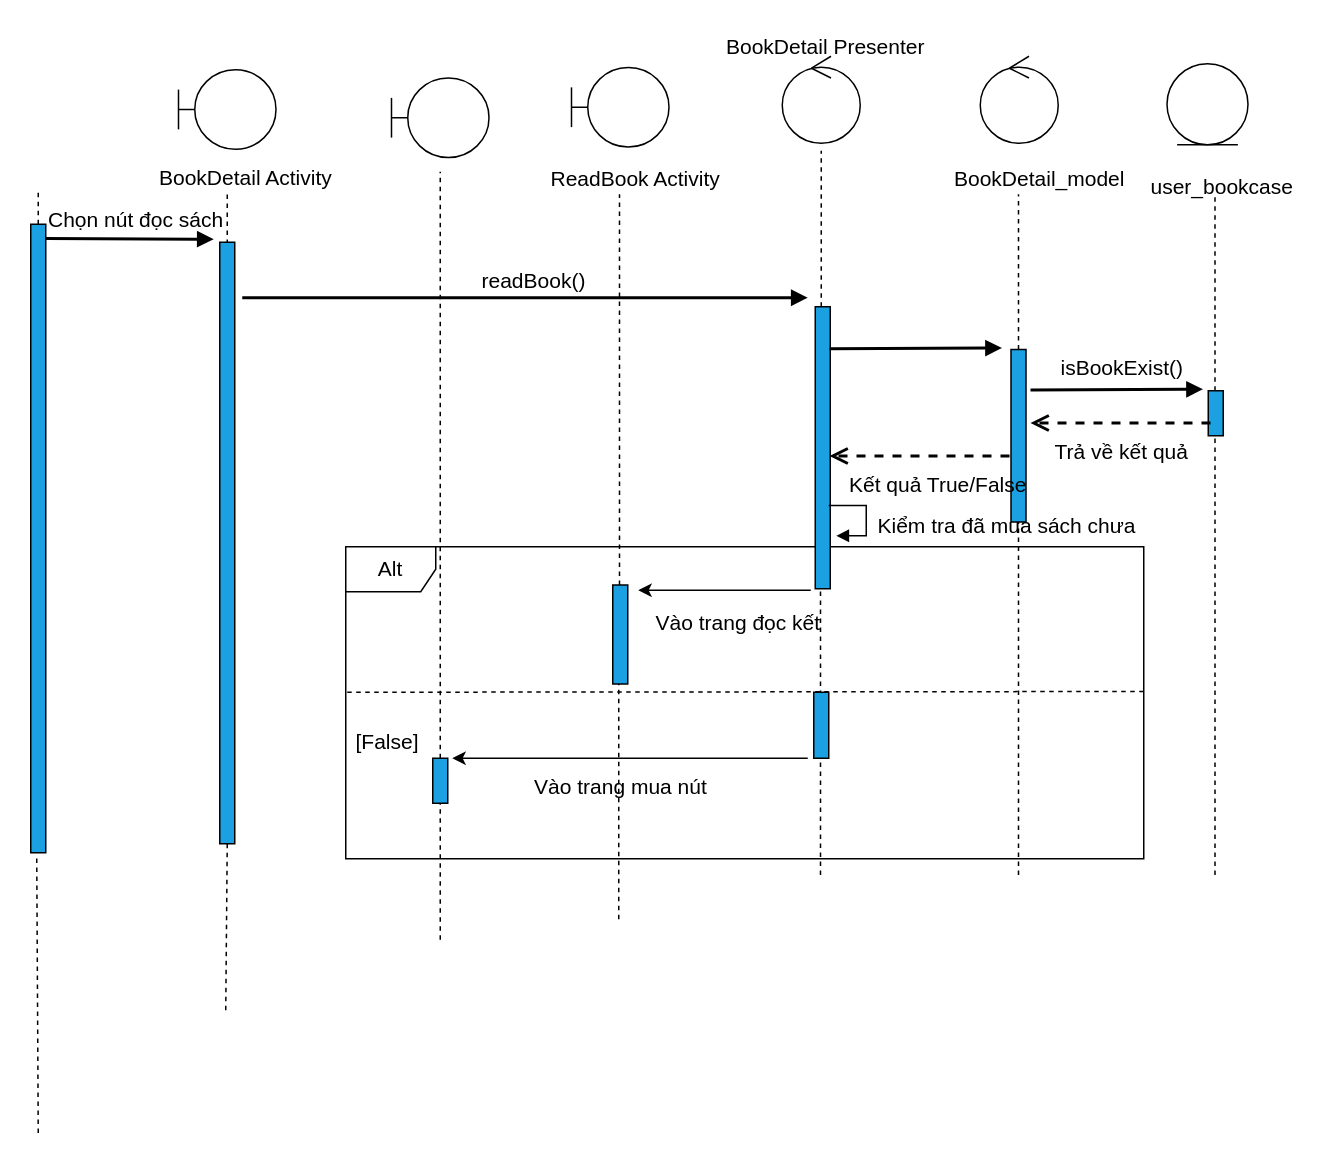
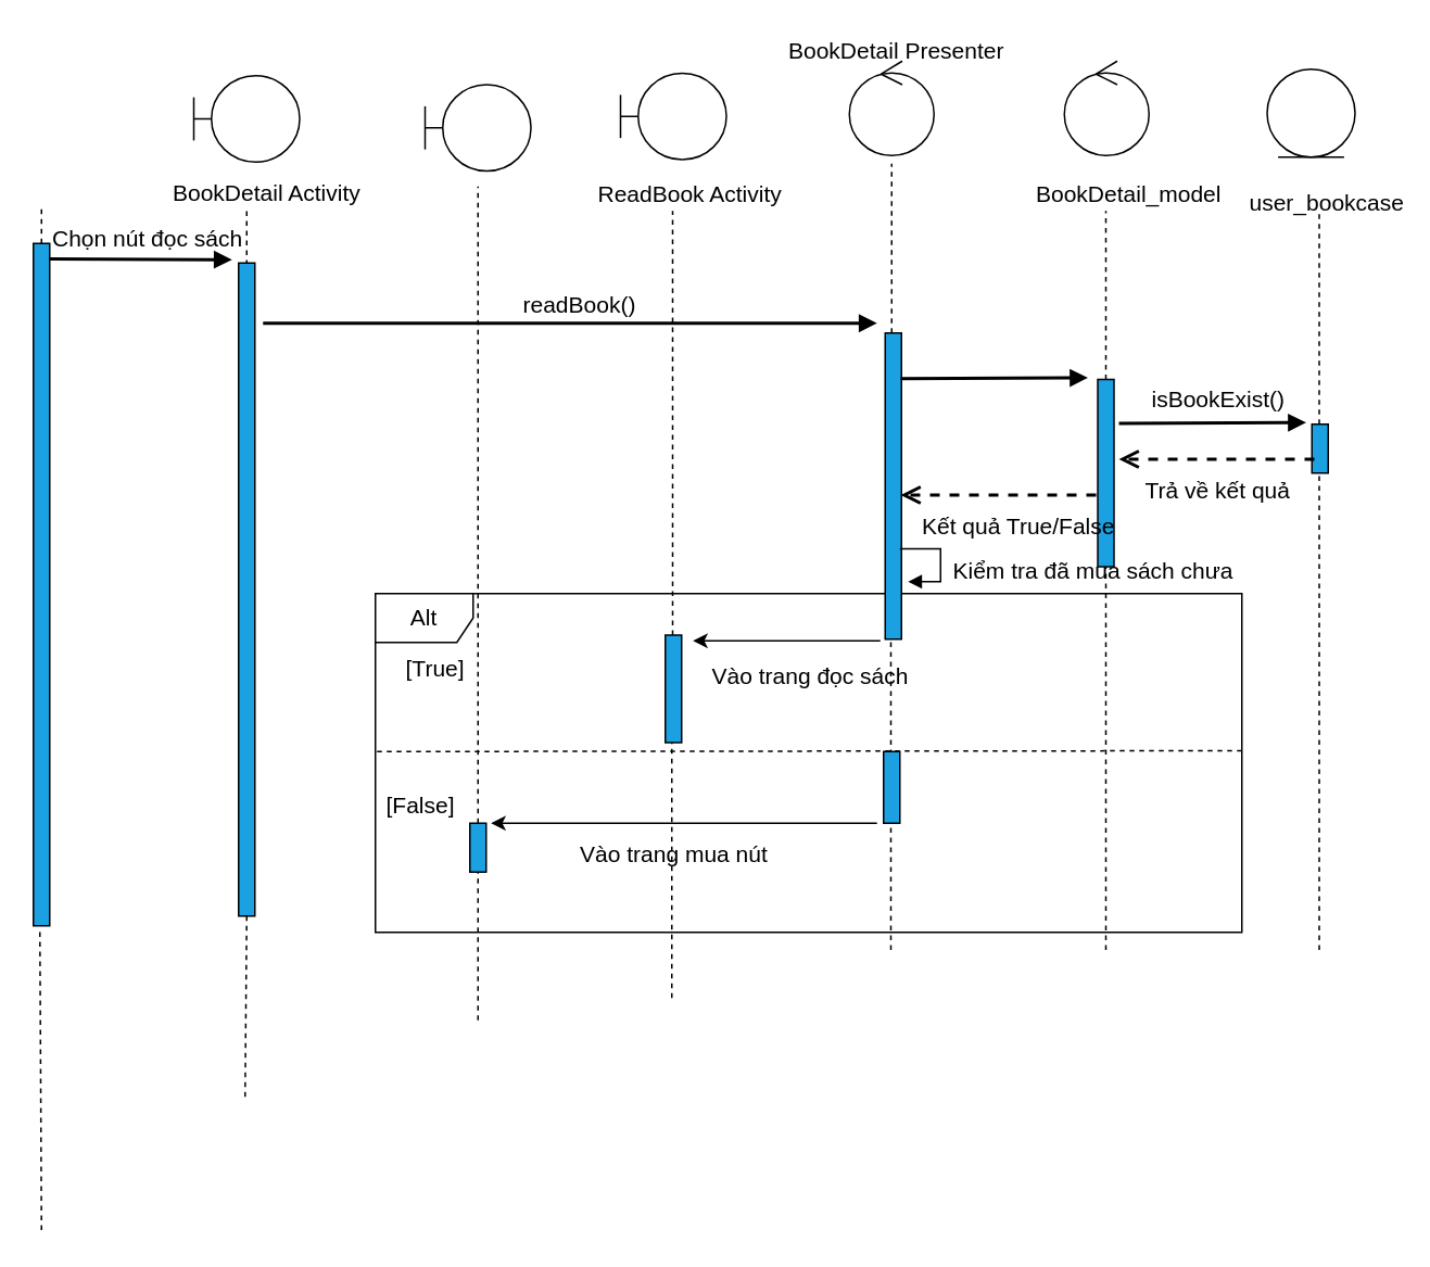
  <mxCell id="0" />
  <mxCell id="1" parent="0" />
  <mxCell id="2" value="" style="ellipse;shape=umlControl;whiteSpace=wrap;html=1;strokeColor=#000000;fontSize=14;" parent="1" vertex="1"><mxGeometry x="653" y="37" width="52" height="58" as="geometry" /></mxCell>
  <mxCell id="3" value="" style="shape=umlBoundary;whiteSpace=wrap;html=1;strokeColor=#000000;fontSize=14;" parent="1" vertex="1"><mxGeometry x="118.5" y="46" width="65" height="53" as="geometry" /></mxCell>
  <mxCell id="4" value="BookDetail Activity" style="text;html=1;resizable=0;points=[];autosize=1;align=left;verticalAlign=top;spacingTop=-4;fontSize=14;" parent="1" vertex="1"><mxGeometry x="103.5" y="106.5" width="109" height="14" as="geometry" /></mxCell>
  <mxCell id="5" value="" style="ellipse;shape=umlEntity;whiteSpace=wrap;html=1;strokeColor=#000000;fontSize=14;" parent="1" vertex="1"><mxGeometry x="777.5" y="42" width="54" height="54" as="geometry" /></mxCell>
  <mxCell id="6" value="" style="endArrow=block;endFill=1;endSize=6;html=1;strokeWidth=2;fontSize=14;" parent="1" edge="1"><mxGeometry width="100" relative="1" as="geometry"><mxPoint x="30" y="158.5" as="sourcePoint" /><mxPoint x="142" y="159" as="targetPoint" /></mxGeometry></mxCell>
  <mxCell id="7" value="" style="ellipse;shape=umlControl;whiteSpace=wrap;html=1;strokeColor=#000000;fontSize=14;" parent="1" vertex="1"><mxGeometry x="521" y="37" width="52" height="58" as="geometry" /></mxCell>
  <mxCell id="8" value="user_bookcase" style="text;html=1;resizable=0;points=[];autosize=1;align=left;verticalAlign=top;spacingTop=-4;fontSize=14;" parent="1" vertex="1"><mxGeometry x="764.5" y="112.5" width="91" height="14" as="geometry" /></mxCell>
  <mxCell id="9" value="" style="endArrow=block;endFill=1;endSize=6;html=1;strokeWidth=2;fontSize=14;" parent="1" edge="1"><mxGeometry width="100" relative="1" as="geometry"><mxPoint x="161" y="198" as="sourcePoint" /><mxPoint x="538" y="198" as="targetPoint" /></mxGeometry></mxCell>
  <mxCell id="10" value="Chọn nút đọc sách" style="text;html=1;resizable=0;points=[];autosize=1;align=left;verticalAlign=top;spacingTop=-4;fillColor=#ffffff;fontSize=14;" parent="1" vertex="1"><mxGeometry x="30" y="135" width="110" height="14" as="geometry" /></mxCell>
  <mxCell id="11" value="" style="endArrow=none;dashed=1;html=1;strokeWidth=1;fontSize=14;" parent="1" source="12" edge="1"><mxGeometry width="50" height="50" relative="1" as="geometry"><mxPoint x="25" y="518" as="sourcePoint" /><mxPoint x="25" y="128" as="targetPoint" /></mxGeometry></mxCell>
  <mxCell id="12" value="" style="html=1;points=[];perimeter=orthogonalPerimeter;fillColor=#1ba1e2;strokeColor=#000000;fontColor=#ffffff;fontSize=14;" parent="1" vertex="1"><mxGeometry x="20" y="149" width="10" height="419" as="geometry" /></mxCell>
  <mxCell id="13" value="" style="endArrow=none;dashed=1;html=1;strokeWidth=1;exitX=0.4;exitY=1.009;exitDx=0;exitDy=0;exitPerimeter=0;fontSize=14;" parent="1" source="12" edge="1"><mxGeometry width="50" height="50" relative="1" as="geometry"><mxPoint x="25" y="518" as="sourcePoint" /><mxPoint x="25" y="755.353" as="targetPoint" /></mxGeometry></mxCell>
  <mxCell id="14" value="" style="endArrow=none;dashed=1;html=1;strokeWidth=1;exitX=0.5;exitY=0.003;exitDx=0;exitDy=0;exitPerimeter=0;fontSize=14;" parent="1" source="15" edge="1"><mxGeometry width="50" height="50" relative="1" as="geometry"><mxPoint x="151" y="518" as="sourcePoint" /><mxPoint x="151" y="129" as="targetPoint" /></mxGeometry></mxCell>
  <mxCell id="15" value="" style="html=1;points=[];perimeter=orthogonalPerimeter;fillColor=#1ba1e2;strokeColor=#000000;fontColor=#ffffff;fontSize=14;" parent="1" vertex="1"><mxGeometry x="146" y="161" width="10" height="401" as="geometry" /></mxCell>
  <mxCell id="16" value="" style="endArrow=none;dashed=1;html=1;strokeWidth=1;exitX=0.5;exitY=1;exitDx=0;exitDy=0;exitPerimeter=0;fontSize=14;" parent="1" source="15" edge="1"><mxGeometry width="50" height="50" relative="1" as="geometry"><mxPoint x="151" y="518" as="sourcePoint" /><mxPoint x="150" y="673" as="targetPoint" /></mxGeometry></mxCell>
  <mxCell id="17" value="" style="shape=umlBoundary;whiteSpace=wrap;html=1;strokeColor=#000000;fontSize=14;" parent="1" vertex="1"><mxGeometry x="260.5" y="51.5" width="65" height="53" as="geometry" /></mxCell>
  <mxCell id="18" value="BookDetail Presenter" style="text;html=1;resizable=0;points=[];autosize=1;align=left;verticalAlign=top;spacingTop=-4;fontSize=14;" parent="1" vertex="1"><mxGeometry x="481.5" y="20" width="123" height="14" as="geometry" /></mxCell>
  <mxCell id="19" value="BookDetail_model" style="text;html=1;resizable=0;points=[];autosize=1;align=left;verticalAlign=top;spacingTop=-4;fontSize=14;" parent="1" vertex="1"><mxGeometry x="633.5" y="108" width="107" height="14" as="geometry" /></mxCell>
  <mxCell id="20" value="Alt&lt;br style=&quot;font-size: 14px;&quot;&gt;" style="shape=umlFrame;whiteSpace=wrap;html=1;fontSize=14;" parent="1" vertex="1"><mxGeometry x="230" y="364" width="532" height="208" as="geometry" /></mxCell>
  <mxCell id="21" value="" style="endArrow=none;dashed=1;html=1;strokeWidth=1;fontSize=14;" parent="1" source="25" edge="1"><mxGeometry width="50" height="50" relative="1" as="geometry"><mxPoint x="293" y="581.353" as="sourcePoint" /><mxPoint x="293" y="114" as="targetPoint" /></mxGeometry></mxCell>
  <mxCell id="22" value="" style="endArrow=none;dashed=1;html=1;strokeWidth=1;fontSize=14;" parent="1" source="27" edge="1"><mxGeometry width="50" height="50" relative="1" as="geometry"><mxPoint x="546.5" y="582.853" as="sourcePoint" /><mxPoint x="547" y="100" as="targetPoint" /></mxGeometry></mxCell>
  <mxCell id="23" value="" style="endArrow=none;dashed=1;html=1;strokeWidth=1;fontSize=14;" parent="1" source="29" edge="1"><mxGeometry width="50" height="50" relative="1" as="geometry"><mxPoint x="678.5" y="582.853" as="sourcePoint" /><mxPoint x="678.5" y="129" as="targetPoint" /></mxGeometry></mxCell>
  <mxCell id="24" value="" style="endArrow=none;dashed=1;html=1;strokeWidth=1;fontSize=14;" parent="1" source="31" edge="1"><mxGeometry width="50" height="50" relative="1" as="geometry"><mxPoint x="809.5" y="582.853" as="sourcePoint" /><mxPoint x="809.5" y="129" as="targetPoint" /></mxGeometry></mxCell>
  <mxCell id="25" value="" style="html=1;points=[];perimeter=orthogonalPerimeter;fillColor=#1ba1e2;strokeColor=#000000;fontColor=#ffffff;fontSize=14;" parent="1" vertex="1"><mxGeometry x="288" y="505" width="10" height="30" as="geometry" /></mxCell>
  <mxCell id="26" value="" style="endArrow=none;dashed=1;html=1;strokeWidth=1;fontSize=14;" parent="1" target="25" edge="1"><mxGeometry width="50" height="50" relative="1" as="geometry"><mxPoint x="293" y="626" as="sourcePoint" /><mxPoint x="293" y="127.5" as="targetPoint" /></mxGeometry></mxCell>
  <mxCell id="27" value="" style="html=1;points=[];perimeter=orthogonalPerimeter;fillColor=#1ba1e2;strokeColor=#000000;fontColor=#ffffff;fontSize=14;" parent="1" vertex="1"><mxGeometry x="543" y="204" width="10" height="188" as="geometry" /></mxCell>
  <mxCell id="28" value="" style="endArrow=none;dashed=1;html=1;strokeWidth=1;fontSize=14;" parent="1" target="27" edge="1"><mxGeometry width="50" height="50" relative="1" as="geometry"><mxPoint x="546.5" y="582.853" as="sourcePoint" /><mxPoint x="546.5" y="129" as="targetPoint" /></mxGeometry></mxCell>
  <mxCell id="29" value="" style="html=1;points=[];perimeter=orthogonalPerimeter;fillColor=#1ba1e2;strokeColor=#000000;fontColor=#ffffff;fontSize=14;" parent="1" vertex="1"><mxGeometry x="673.5" y="232.5" width="10" height="115" as="geometry" /></mxCell>
  <mxCell id="30" value="" style="endArrow=none;dashed=1;html=1;strokeWidth=1;fontSize=14;" parent="1" target="29" edge="1"><mxGeometry width="50" height="50" relative="1" as="geometry"><mxPoint x="678.5" y="582.853" as="sourcePoint" /><mxPoint x="678.5" y="129" as="targetPoint" /></mxGeometry></mxCell>
  <mxCell id="31" value="" style="html=1;points=[];perimeter=orthogonalPerimeter;fillColor=#1ba1e2;strokeColor=#000000;fontColor=#ffffff;fontSize=14;" parent="1" vertex="1"><mxGeometry x="805" y="260" width="10" height="30" as="geometry" /></mxCell>
  <mxCell id="32" value="" style="endArrow=none;dashed=1;html=1;strokeWidth=1;fontSize=14;" parent="1" target="31" edge="1"><mxGeometry width="50" height="50" relative="1" as="geometry"><mxPoint x="809.5" y="582.853" as="sourcePoint" /><mxPoint x="809.5" y="129" as="targetPoint" /></mxGeometry></mxCell>
  <mxCell id="33" value="readBook()" style="text;html=1;resizable=0;points=[];autosize=1;align=left;verticalAlign=top;spacingTop=-4;fontSize=14;" parent="1" vertex="1"><mxGeometry x="319" y="176" width="69" height="14" as="geometry" /></mxCell>
  <mxCell id="34" value="" style="endArrow=block;endFill=1;endSize=6;html=1;strokeWidth=2;fontSize=14;" parent="1" edge="1"><mxGeometry width="100" relative="1" as="geometry"><mxPoint x="552.5" y="232" as="sourcePoint" /><mxPoint x="667.5" y="231.5" as="targetPoint" /></mxGeometry></mxCell>
  <mxCell id="35" value="" style="endArrow=block;endFill=1;endSize=6;html=1;strokeWidth=2;fontSize=14;" parent="1" edge="1"><mxGeometry width="100" relative="1" as="geometry"><mxPoint x="686.5" y="259.5" as="sourcePoint" /><mxPoint x="801.5" y="259" as="targetPoint" /></mxGeometry></mxCell>
  <mxCell id="36" value="isBookExist()" style="text;html=1;resizable=0;points=[];autosize=1;align=left;verticalAlign=top;spacingTop=-4;fontSize=14;" parent="1" vertex="1"><mxGeometry x="705" y="233.5" width="80" height="14" as="geometry" /></mxCell>
  <mxCell id="37" value="" style="html=1;verticalAlign=bottom;endArrow=open;dashed=1;endSize=8;strokeWidth=2;fontSize=14;" parent="1" edge="1"><mxGeometry relative="1" as="geometry"><mxPoint x="806.5" y="281.5" as="sourcePoint" /><mxPoint x="686.5" y="281.5" as="targetPoint" /></mxGeometry></mxCell>
  <mxCell id="38" value="Trả về kết quả" style="text;html=1;resizable=0;points=[];autosize=1;align=left;verticalAlign=top;spacingTop=-4;fontSize=14;" parent="1" vertex="1"><mxGeometry x="700.5" y="290" width="86" height="14" as="geometry" /></mxCell>
  <mxCell id="39" value="" style="html=1;verticalAlign=bottom;endArrow=open;dashed=1;endSize=8;strokeWidth=2;fontSize=14;" parent="1" edge="1"><mxGeometry relative="1" as="geometry"><mxPoint x="672.5" y="303.5" as="sourcePoint" /><mxPoint x="552.5" y="303.5" as="targetPoint" /></mxGeometry></mxCell>
  <mxCell id="40" value="Kết quả True/False" style="text;html=1;resizable=0;points=[];autosize=1;align=left;verticalAlign=top;spacingTop=-4;fontSize=14;" parent="1" vertex="1"><mxGeometry x="564" y="311.5" width="112" height="14" as="geometry" /></mxCell>
  <mxCell id="41" value="" style="edgeStyle=orthogonalEdgeStyle;html=1;align=left;spacingLeft=2;endArrow=block;rounded=0;entryX=1;entryY=0;fontSize=14;" parent="1" edge="1"><mxGeometry relative="1" as="geometry"><mxPoint x="552" y="336.5" as="sourcePoint" /><Array as="points"><mxPoint x="577" y="336.5" /></Array><mxPoint x="557" y="356.735" as="targetPoint" /></mxGeometry></mxCell>
  <mxCell id="42" value="" style="shape=umlBoundary;whiteSpace=wrap;html=1;strokeColor=#000000;fontSize=14;" parent="1" vertex="1"><mxGeometry x="380.5" y="44.5" width="65" height="53" as="geometry" /></mxCell>
  <mxCell id="43" value="" style="endArrow=none;dashed=1;html=1;strokeWidth=1;fontSize=14;" parent="1" source="45" edge="1"><mxGeometry width="50" height="50" relative="1" as="geometry"><mxPoint x="412" y="612.353" as="sourcePoint" /><mxPoint x="412.5" y="129" as="targetPoint" /></mxGeometry></mxCell>
  <mxCell id="44" value="Kiểm tra đã mua sách chưa" style="text;html=1;resizable=0;points=[];autosize=1;align=left;verticalAlign=top;spacingTop=-4;fontSize=14;" parent="1" vertex="1"><mxGeometry x="582.5" y="339" width="182" height="17" as="geometry" /></mxCell>
  <mxCell id="45" value="" style="html=1;points=[];perimeter=orthogonalPerimeter;fillColor=#1ba1e2;strokeColor=#000000;fontColor=#ffffff;fontSize=14;" parent="1" vertex="1"><mxGeometry x="408" y="389.5" width="10" height="66" as="geometry" /></mxCell>
  <mxCell id="46" value="" style="endArrow=none;dashed=1;html=1;strokeWidth=1;fontSize=14;" parent="1" target="45" edge="1"><mxGeometry width="50" height="50" relative="1" as="geometry"><mxPoint x="412" y="612.353" as="sourcePoint" /><mxPoint x="412.5" y="129" as="targetPoint" /></mxGeometry></mxCell>
  <mxCell id="47" value="ReadBook Activity" style="text;html=1;resizable=0;points=[];autosize=1;align=left;verticalAlign=top;spacingTop=-4;fontSize=14;" parent="1" vertex="1"><mxGeometry x="364.5" y="108" width="107" height="14" as="geometry" /></mxCell>
  <mxCell id="48" value="" style="endArrow=none;dashed=1;html=1;fontSize=14;" parent="1" edge="1"><mxGeometry width="50" height="50" relative="1" as="geometry"><mxPoint x="231" y="461" as="sourcePoint" /><mxPoint x="764" y="460.5" as="targetPoint" /></mxGeometry></mxCell>
  <mxCell id="49" value="" style="html=1;points=[];perimeter=orthogonalPerimeter;fillColor=#1ba1e2;strokeColor=#000000;fontColor=#ffffff;fontSize=14;" parent="1" vertex="1"><mxGeometry x="542" y="461" width="10" height="44" as="geometry" /></mxCell>
- <mxCell id="51" value="Vào trang đọc kết" style="text;html=1;resizable=0;points=[];autosize=1;align=left;verticalAlign=top;spacingTop=-4;fontSize=14;" parent="1" vertex="1"><mxGeometry x="435" y="404" width="113" height="14" as="geometry" /></mxCell>
+ <mxCell id="50" value="[True]" style="text;html=1;resizable=0;points=[];autosize=1;align=left;verticalAlign=top;spacingTop=-4;fontSize=14;" parent="1" vertex="1"><mxGeometry x="247" y="399" width="41" height="14" as="geometry" /></mxCell>
+ <mxCell id="51" value="Vào trang đọc sách" style="text;html=1;resizable=0;points=[];autosize=1;align=left;verticalAlign=top;spacingTop=-4;fontSize=14;" parent="1" vertex="1"><mxGeometry x="435" y="404" width="113" height="14" as="geometry" /></mxCell>
  <mxCell id="52" value="Vào trang mua nút" style="text;html=1;resizable=0;points=[];autosize=1;align=left;verticalAlign=top;spacingTop=-4;fontSize=14;" parent="1" vertex="1"><mxGeometry x="353.5" y="513" width="135" height="17" as="geometry" /></mxCell>
  <mxCell id="53" value="[False]" style="text;html=1;resizable=0;points=[];autosize=1;align=left;verticalAlign=top;spacingTop=-4;fontSize=14;" parent="1" vertex="1"><mxGeometry x="234.5" y="483" width="52" height="17" as="geometry" /></mxCell>
  <mxCell id="54" value="" style="endArrow=classic;html=1;" edge="1" parent="1"><mxGeometry width="50" height="50" relative="1" as="geometry"><mxPoint x="538" y="505" as="sourcePoint" /><mxPoint x="301" y="505" as="targetPoint" /></mxGeometry></mxCell>
  <mxCell id="55" value="" style="endArrow=classic;html=1;" edge="1" parent="1"><mxGeometry width="50" height="50" relative="1" as="geometry"><mxPoint x="540" y="393" as="sourcePoint" /><mxPoint x="425" y="393" as="targetPoint" /></mxGeometry></mxCell>
